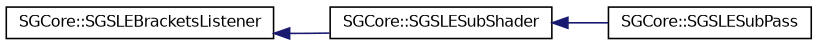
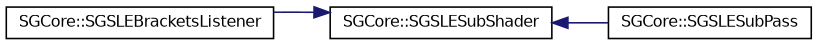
  digraph {
    rankdir=LR
    node [color=black fillcolor=white fontname=Helvetica fontsize=10 shape=record style=filled]
    edge [color=midnightblue dir=back fontname=Helvetica fontsize=10 labelfontname=Helvetica labelfontsize=10 style=solid]
    n1 [height=0.2 label="SGCore::SGSLEBracketsListener" width=0.4]
    n2 [height=0.2 label="SGCore::SGSLESubShader" width=0.4]
    n3 [height=0.2 label="SGCore::SGSLESubPass" width=0.4]
-   n1 -> n2
+   n2 -> n1
    n2 -> n3
  }
